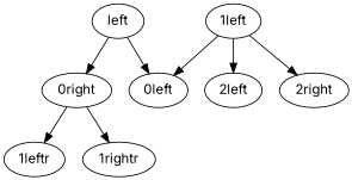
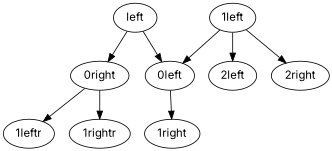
  digraph {
    fontname=Inter
    node [fontname=Inter]
    edge [fontname=Inter]
    n1 [label=left]
    "0left"
    "0right"
+   "1right"
    "1leftr"
    "1rightr"
    "1left"
    "2left"
    "2right"
    n1 -> "0left"
    n1 -> "0right"
+   "0left" -> "1right"
    "0right" -> "1leftr"
    "0right" -> "1rightr"
    "1left" -> "0left"
    "1left" -> "2left"
    "1left" -> "2right"
  }
